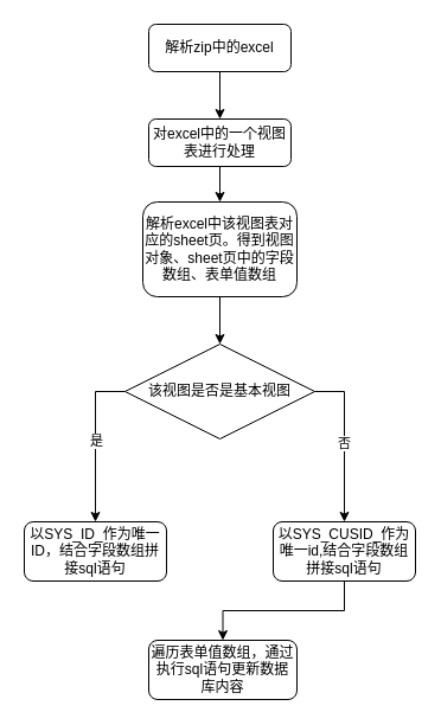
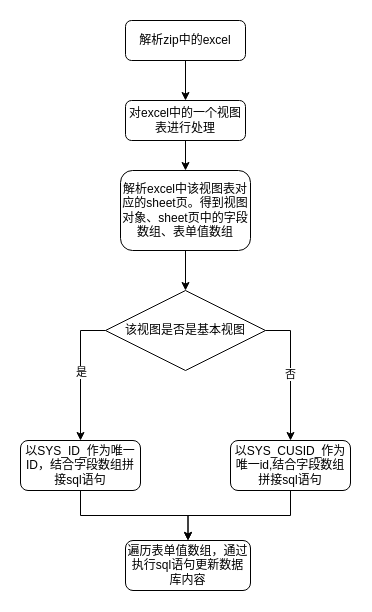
  <mxCell id="0" />
  <mxCell id="1" parent="0" />
  <mxCell id="2" style="edgeStyle=orthogonalEdgeStyle;rounded=0;orthogonalLoop=1;jettySize=auto;html=1;exitX=0.5;exitY=1;exitDx=0;exitDy=0;entryX=0.5;entryY=0;entryDx=0;entryDy=0;" edge="1" parent="1" source="3" target="5"><mxGeometry relative="1" as="geometry" /></mxCell>
  <mxCell id="3" value="解析zip中的excel" style="rounded=1;whiteSpace=wrap;html=1;fontSize=12;glass=0;strokeWidth=1;shadow=0;" parent="1" vertex="1"><mxGeometry x="125" y="20" width="120" height="40" as="geometry" /></mxCell>
  <mxCell id="4" style="edgeStyle=orthogonalEdgeStyle;rounded=0;orthogonalLoop=1;jettySize=auto;html=1;exitX=0.5;exitY=1;exitDx=0;exitDy=0;" edge="1" parent="1" source="5" target="7"><mxGeometry relative="1" as="geometry" /></mxCell>
  <mxCell id="5" value="对excel中的一个视图表进行处理" style="rounded=1;whiteSpace=wrap;html=1;fontSize=12;glass=0;strokeWidth=1;shadow=0;" vertex="1" parent="1"><mxGeometry x="125" y="100" width="120" height="40" as="geometry" /></mxCell>
  <mxCell id="6" style="edgeStyle=orthogonalEdgeStyle;rounded=0;orthogonalLoop=1;jettySize=auto;html=1;exitX=0.5;exitY=1;exitDx=0;exitDy=0;" edge="1" parent="1" source="7" target="14"><mxGeometry relative="1" as="geometry"><mxPoint x="185" y="310" as="targetPoint" /></mxGeometry></mxCell>
  <mxCell id="7" value="解析excel中该视图表对应的sheet页。得到视图对象、sheet页中的字段数组、表单值数组" style="rounded=1;whiteSpace=wrap;html=1;fontSize=12;glass=0;strokeWidth=1;shadow=0;" vertex="1" parent="1"><mxGeometry x="120" y="170" width="130" height="80" as="geometry" /></mxCell>
+ <mxCell id="8" style="edgeStyle=orthogonalEdgeStyle;rounded=0;orthogonalLoop=1;jettySize=auto;html=1;exitX=0.5;exitY=1;exitDx=0;exitDy=0;" edge="1" parent="1" source="9" target="17"><mxGeometry relative="1" as="geometry" /></mxCell>
  <mxCell id="9" value="以SYS_ID_作为唯一ID，结合字段数组拼接sql语句" style="rounded=1;whiteSpace=wrap;html=1;fontSize=12;glass=0;strokeWidth=1;shadow=0;" vertex="1" parent="1"><mxGeometry x="20" y="440" width="120" height="50" as="geometry" /></mxCell>
  <mxCell id="10" style="edgeStyle=orthogonalEdgeStyle;rounded=0;orthogonalLoop=1;jettySize=auto;html=1;exitX=0;exitY=0.5;exitDx=0;exitDy=0;entryX=0.5;entryY=0;entryDx=0;entryDy=0;" edge="1" parent="1" source="14" target="9"><mxGeometry relative="1" as="geometry" /></mxCell>
  <mxCell id="11" value="是" style="edgeLabel;html=1;align=center;verticalAlign=middle;resizable=0;points=[];" vertex="1" connectable="0" parent="10"><mxGeometry x="-0.022" relative="1" as="geometry"><mxPoint as="offset" /></mxGeometry></mxCell>
  <mxCell id="12" style="edgeStyle=orthogonalEdgeStyle;rounded=0;orthogonalLoop=1;jettySize=auto;html=1;exitX=1;exitY=0.5;exitDx=0;exitDy=0;" edge="1" parent="1" source="14" target="16"><mxGeometry relative="1" as="geometry" /></mxCell>
  <mxCell id="13" value="否" style="edgeLabel;html=1;align=center;verticalAlign=middle;resizable=0;points=[];" vertex="1" connectable="0" parent="12"><mxGeometry x="0.007" y="-1" relative="1" as="geometry"><mxPoint as="offset" /></mxGeometry></mxCell>
  <mxCell id="14" value="该视图是否是基本视图" style="rhombus;whiteSpace=wrap;html=1;" vertex="1" parent="1"><mxGeometry x="105" y="290" width="160" height="80" as="geometry" /></mxCell>
  <mxCell id="15" style="edgeStyle=orthogonalEdgeStyle;rounded=0;orthogonalLoop=1;jettySize=auto;html=1;exitX=0.5;exitY=1;exitDx=0;exitDy=0;entryX=0.5;entryY=0;entryDx=0;entryDy=0;" edge="1" parent="1" source="16" target="17"><mxGeometry relative="1" as="geometry" /></mxCell>
  <mxCell id="16" value="以SYS_CUSID_作为唯一id,结合字段数组拼接sql语句" style="rounded=1;whiteSpace=wrap;html=1;fontSize=12;glass=0;strokeWidth=1;shadow=0;" vertex="1" parent="1"><mxGeometry x="230" y="440" width="120" height="50" as="geometry" /></mxCell>
  <mxCell id="17" value="遍历表单值数组，通过执行sql语句更新数据库内容" style="rounded=1;whiteSpace=wrap;html=1;fontSize=12;glass=0;strokeWidth=1;shadow=0;" vertex="1" parent="1"><mxGeometry x="125" y="540" width="125" height="50" as="geometry" /></mxCell>
